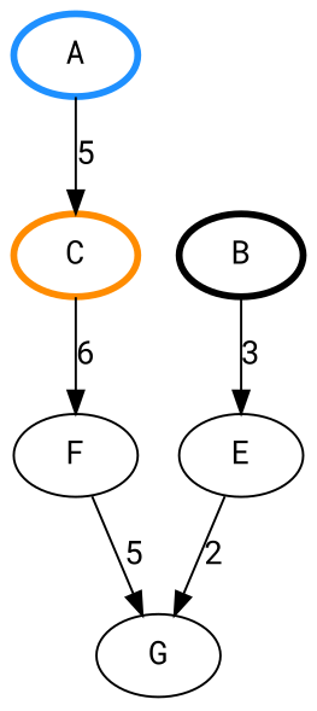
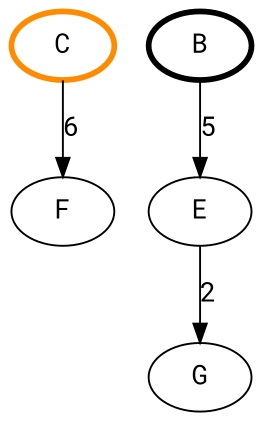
  digraph {
    fontname="Roboto Mono"
    rankdir=TB
    node [fontname="Roboto Mono"]
    edge [fontname="Roboto Mono"]
-   A [color=dodgerblue penwidth=3]
    C [color=darkorange penwidth=3]
    B [color=black penwidth=3]
    E
    F
    G
-   A -> C [label=5]
    C -> F [label=6]
-   B -> E [label=3]
+   B -> E [label=5]
    E -> G [label=2]
-   F -> G [label=5]
  }
